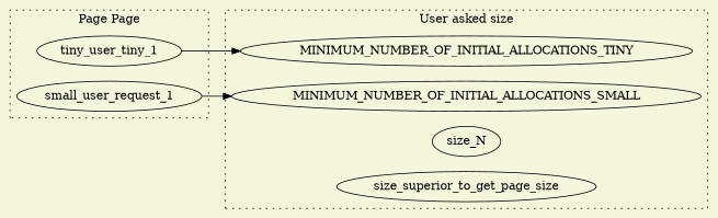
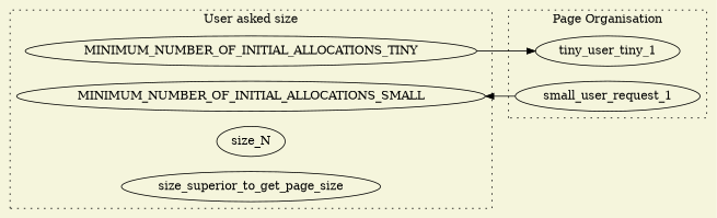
  digraph {
    bgcolor="#f5f5dc"
    direction=vertical
    rankdir=LR
    MINIMUM_NUMBER_OF_INITIAL_ALLOCATIONS_TINY
    MINIMUM_NUMBER_OF_INITIAL_ALLOCATIONS_SMALL
    size_N
    size_superior_to_get_page_size
    n5 [label=tiny_user_tiny_1]
    small_user_request_1
    subgraph cluster_1 {
      constraint=true
      label="User asked size"
      rank=same
      style=dotted
      MINIMUM_NUMBER_OF_INITIAL_ALLOCATIONS_TINY
      MINIMUM_NUMBER_OF_INITIAL_ALLOCATIONS_SMALL
      size_N
      size_superior_to_get_page_size
    }
    subgraph cluster_2 {
-     label="Page Page"
+     label="Page Organisation"
      style=dotted
      n5
      small_user_request_1
    }
-   n5 -> MINIMUM_NUMBER_OF_INITIAL_ALLOCATIONS_TINY
+   MINIMUM_NUMBER_OF_INITIAL_ALLOCATIONS_TINY -> n5
    small_user_request_1 -> MINIMUM_NUMBER_OF_INITIAL_ALLOCATIONS_SMALL
  }
